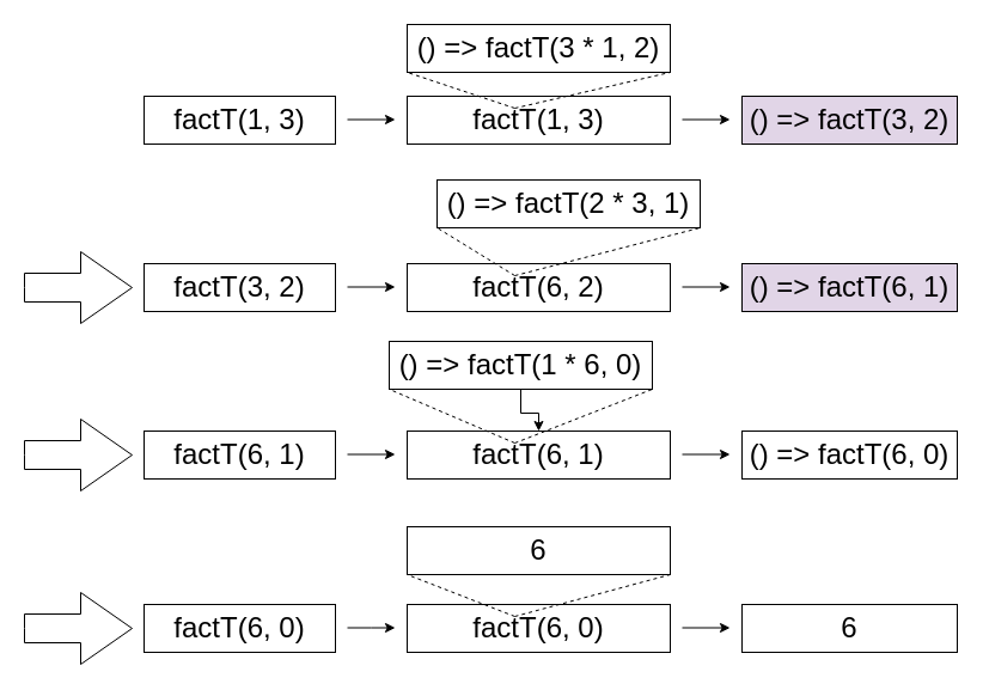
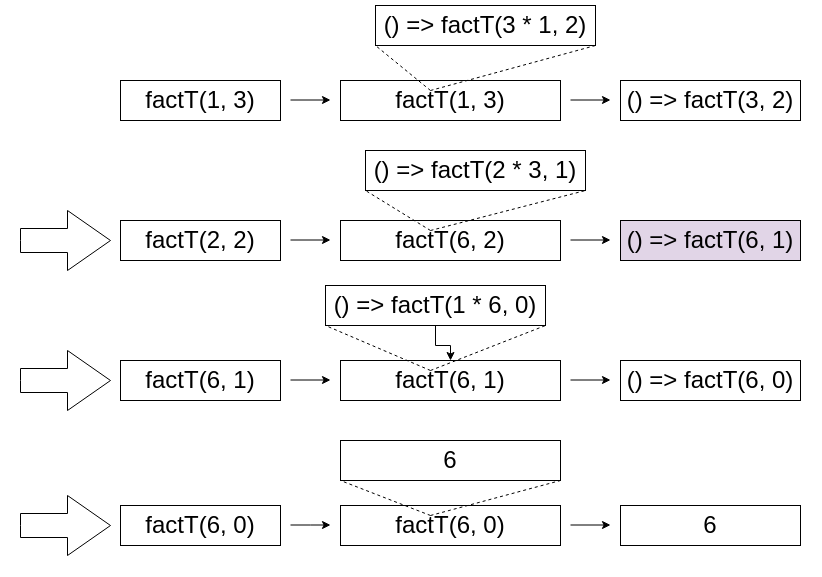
  <mxCell id="0" />
  <mxCell id="1" parent="0" />
  <mxCell id="2" value="factT(1, 3)" style="rounded=0;whiteSpace=wrap;html=1;fontSize=24;" vertex="1" parent="1"><mxGeometry x="340" y="80" width="220" height="40" as="geometry" /></mxCell>
- <mxCell id="3" value="() =&amp;gt; factT(3 * 1, 2)" style="rounded=0;whiteSpace=wrap;html=1;fontSize=24;" vertex="1" parent="1"><mxGeometry x="340" y="20" width="220" height="40" as="geometry" /></mxCell>
+ <mxCell id="3" value="() =&amp;gt; factT(3 * 1, 2)" style="rounded=0;whiteSpace=wrap;html=1;fontSize=24;" vertex="1" parent="1"><mxGeometry x="375" y="5" width="220" height="40" as="geometry" /></mxCell>
  <mxCell id="4" value="" style="endArrow=none;dashed=1;html=1;rounded=0;entryX=1;entryY=1;entryDx=0;entryDy=0;" edge="1" parent="1" target="3"><mxGeometry width="50" height="50" relative="1" as="geometry"><mxPoint x="430" y="90" as="sourcePoint" /><mxPoint x="480" y="40" as="targetPoint" /></mxGeometry></mxCell>
  <mxCell id="5" value="" style="endArrow=none;dashed=1;html=1;rounded=0;entryX=0;entryY=1;entryDx=0;entryDy=0;" edge="1" parent="1" target="3"><mxGeometry width="50" height="50" relative="1" as="geometry"><mxPoint x="430" y="90" as="sourcePoint" /><mxPoint x="480" y="40" as="targetPoint" /></mxGeometry></mxCell>
- <mxCell id="6" value="() =&amp;gt; factT(3, 2)" style="rounded=0;whiteSpace=wrap;html=1;fontSize=24;fillColor=#e1d5e7;" vertex="1" parent="1"><mxGeometry x="620" y="80" width="180" height="40" as="geometry" /></mxCell>
+ <mxCell id="6" value="() =&amp;gt; factT(3, 2)" style="rounded=0;whiteSpace=wrap;html=1;fontSize=24;" vertex="1" parent="1"><mxGeometry x="620" y="80" width="180" height="40" as="geometry" /></mxCell>
  <mxCell id="7" value="factT(1, 3)" style="rounded=0;whiteSpace=wrap;html=1;fontSize=24;" vertex="1" parent="1"><mxGeometry x="120" y="80" width="160" height="40" as="geometry" /></mxCell>
  <mxCell id="8" value="factT(6, 2)" style="rounded=0;whiteSpace=wrap;html=1;fontSize=24;" vertex="1" parent="1"><mxGeometry x="340" y="220" width="220" height="40" as="geometry" /></mxCell>
  <mxCell id="9" value="() =&amp;gt; factT(2 * 3, 1)" style="rounded=0;whiteSpace=wrap;html=1;fontSize=24;" vertex="1" parent="1"><mxGeometry x="365" y="150" width="220" height="40" as="geometry" /></mxCell>
  <mxCell id="10" value="" style="endArrow=none;dashed=1;html=1;rounded=0;entryX=1;entryY=1;entryDx=0;entryDy=0;" edge="1" parent="1" target="9"><mxGeometry width="50" height="50" relative="1" as="geometry"><mxPoint x="430" y="230" as="sourcePoint" /><mxPoint x="480" y="180" as="targetPoint" /></mxGeometry></mxCell>
  <mxCell id="11" value="" style="endArrow=none;dashed=1;html=1;rounded=0;entryX=0;entryY=1;entryDx=0;entryDy=0;" edge="1" parent="1" target="9"><mxGeometry width="50" height="50" relative="1" as="geometry"><mxPoint x="430" y="230" as="sourcePoint" /><mxPoint x="480" y="180" as="targetPoint" /></mxGeometry></mxCell>
  <mxCell id="12" value="() =&amp;gt; factT(6, 1)" style="rounded=0;whiteSpace=wrap;html=1;fontSize=24;fillColor=#e1d5e7;" vertex="1" parent="1"><mxGeometry x="620" y="220" width="180" height="40" as="geometry" /></mxCell>
- <mxCell id="13" value="factT(3, 2)" style="rounded=0;whiteSpace=wrap;html=1;fontSize=24;" vertex="1" parent="1"><mxGeometry x="120" y="220" width="160" height="40" as="geometry" /></mxCell>
+ <mxCell id="13" value="factT(2, 2)" style="rounded=0;whiteSpace=wrap;html=1;fontSize=24;" vertex="1" parent="1"><mxGeometry x="120" y="220" width="160" height="40" as="geometry" /></mxCell>
  <mxCell id="14" value="factT(6, 1)" style="rounded=0;whiteSpace=wrap;html=1;fontSize=24;" vertex="1" parent="1"><mxGeometry x="340" y="360" width="220" height="40" as="geometry" /></mxCell>
  <mxCell id="15" value="" style="edgeStyle=orthogonalEdgeStyle;rounded=0;orthogonalLoop=1;jettySize=auto;html=1;" edge="1" parent="1" source="16" target="14"><mxGeometry relative="1" as="geometry" /></mxCell>
  <mxCell id="16" value="() =&amp;gt; factT(1 * 6, 0)" style="rounded=0;whiteSpace=wrap;html=1;fontSize=24;" vertex="1" parent="1"><mxGeometry x="325" y="285" width="220" height="40" as="geometry" /></mxCell>
  <mxCell id="17" value="" style="endArrow=none;dashed=1;html=1;rounded=0;entryX=1;entryY=1;entryDx=0;entryDy=0;" edge="1" parent="1" target="16"><mxGeometry width="50" height="50" relative="1" as="geometry"><mxPoint x="430" y="370" as="sourcePoint" /><mxPoint x="480" y="320" as="targetPoint" /></mxGeometry></mxCell>
  <mxCell id="18" value="" style="endArrow=none;dashed=1;html=1;rounded=0;entryX=0;entryY=1;entryDx=0;entryDy=0;" edge="1" parent="1" target="16"><mxGeometry width="50" height="50" relative="1" as="geometry"><mxPoint x="430" y="370" as="sourcePoint" /><mxPoint x="480" y="320" as="targetPoint" /></mxGeometry></mxCell>
  <mxCell id="19" value="() =&amp;gt; factT(6, 0)" style="rounded=0;whiteSpace=wrap;html=1;fontSize=24;" vertex="1" parent="1"><mxGeometry x="620" y="360" width="180" height="40" as="geometry" /></mxCell>
  <mxCell id="20" value="factT(6, 1)" style="rounded=0;whiteSpace=wrap;html=1;fontSize=24;" vertex="1" parent="1"><mxGeometry x="120" y="360" width="160" height="40" as="geometry" /></mxCell>
  <mxCell id="21" value="factT(6, 0)" style="rounded=0;whiteSpace=wrap;html=1;fontSize=24;" vertex="1" parent="1"><mxGeometry x="340" y="505" width="220" height="40" as="geometry" /></mxCell>
  <mxCell id="22" value="6" style="rounded=0;whiteSpace=wrap;html=1;fontSize=24;" vertex="1" parent="1"><mxGeometry x="340" y="440" width="220" height="40" as="geometry" /></mxCell>
  <mxCell id="23" value="" style="endArrow=none;dashed=1;html=1;rounded=0;entryX=1;entryY=1;entryDx=0;entryDy=0;" edge="1" parent="1" target="22"><mxGeometry width="50" height="50" relative="1" as="geometry"><mxPoint x="430" y="515" as="sourcePoint" /><mxPoint x="480" y="465" as="targetPoint" /></mxGeometry></mxCell>
  <mxCell id="24" value="" style="endArrow=none;dashed=1;html=1;rounded=0;entryX=0;entryY=1;entryDx=0;entryDy=0;" edge="1" parent="1" target="22"><mxGeometry width="50" height="50" relative="1" as="geometry"><mxPoint x="430" y="515" as="sourcePoint" /><mxPoint x="480" y="465" as="targetPoint" /></mxGeometry></mxCell>
  <mxCell id="25" value="6" style="rounded=0;whiteSpace=wrap;html=1;fontSize=24;" vertex="1" parent="1"><mxGeometry x="620" y="505" width="180" height="40" as="geometry" /></mxCell>
  <mxCell id="26" value="factT(6, 0)" style="rounded=0;whiteSpace=wrap;html=1;fontSize=24;" vertex="1" parent="1"><mxGeometry x="120" y="505" width="160" height="40" as="geometry" /></mxCell>
  <mxCell id="27" value="" style="endArrow=classic;html=1;rounded=0;" edge="1" parent="1"><mxGeometry width="50" height="50" relative="1" as="geometry"><mxPoint x="290" y="99.5" as="sourcePoint" /><mxPoint x="330" y="99.5" as="targetPoint" /></mxGeometry></mxCell>
  <mxCell id="28" value="" style="endArrow=classic;html=1;rounded=0;" edge="1" parent="1"><mxGeometry width="50" height="50" relative="1" as="geometry"><mxPoint x="570" y="99.5" as="sourcePoint" /><mxPoint x="610" y="99.5" as="targetPoint" /></mxGeometry></mxCell>
  <mxCell id="29" value="" style="endArrow=classic;html=1;rounded=0;" edge="1" parent="1"><mxGeometry width="50" height="50" relative="1" as="geometry"><mxPoint x="290" y="239.5" as="sourcePoint" /><mxPoint x="330" y="239.5" as="targetPoint" /></mxGeometry></mxCell>
  <mxCell id="30" value="" style="endArrow=classic;html=1;rounded=0;" edge="1" parent="1"><mxGeometry width="50" height="50" relative="1" as="geometry"><mxPoint x="570" y="239.5" as="sourcePoint" /><mxPoint x="610" y="239.5" as="targetPoint" /></mxGeometry></mxCell>
  <mxCell id="31" value="" style="endArrow=classic;html=1;rounded=0;" edge="1" parent="1"><mxGeometry width="50" height="50" relative="1" as="geometry"><mxPoint x="290" y="379.5" as="sourcePoint" /><mxPoint x="330" y="379.5" as="targetPoint" /></mxGeometry></mxCell>
  <mxCell id="32" value="" style="endArrow=classic;html=1;rounded=0;" edge="1" parent="1"><mxGeometry width="50" height="50" relative="1" as="geometry"><mxPoint x="570" y="379.5" as="sourcePoint" /><mxPoint x="610" y="379.5" as="targetPoint" /></mxGeometry></mxCell>
  <mxCell id="33" value="" style="endArrow=classic;html=1;rounded=0;" edge="1" parent="1"><mxGeometry width="50" height="50" relative="1" as="geometry"><mxPoint x="290" y="524.5" as="sourcePoint" /><mxPoint x="330" y="524.5" as="targetPoint" /><Array as="points"><mxPoint x="310" y="524.5" /></Array></mxGeometry></mxCell>
  <mxCell id="34" value="" style="endArrow=classic;html=1;rounded=0;" edge="1" parent="1"><mxGeometry width="50" height="50" relative="1" as="geometry"><mxPoint x="570" y="524.5" as="sourcePoint" /><mxPoint x="610" y="524.5" as="targetPoint" /></mxGeometry></mxCell>
  <mxCell id="35" value="" style="html=1;shadow=0;dashed=0;align=center;verticalAlign=middle;shape=mxgraph.arrows2.arrow;dy=0.6;dx=43;notch=0;" vertex="1" parent="1"><mxGeometry x="20" y="350" width="90" height="60" as="geometry" /></mxCell>
  <mxCell id="36" value="" style="html=1;shadow=0;dashed=0;align=center;verticalAlign=middle;shape=mxgraph.arrows2.arrow;dy=0.6;dx=43;notch=0;" vertex="1" parent="1"><mxGeometry x="20" y="495" width="90" height="60" as="geometry" /></mxCell>
  <mxCell id="37" value="" style="html=1;shadow=0;dashed=0;align=center;verticalAlign=middle;shape=mxgraph.arrows2.arrow;dy=0.6;dx=43;notch=0;" vertex="1" parent="1"><mxGeometry x="20" y="210" width="90" height="60" as="geometry" /></mxCell>
